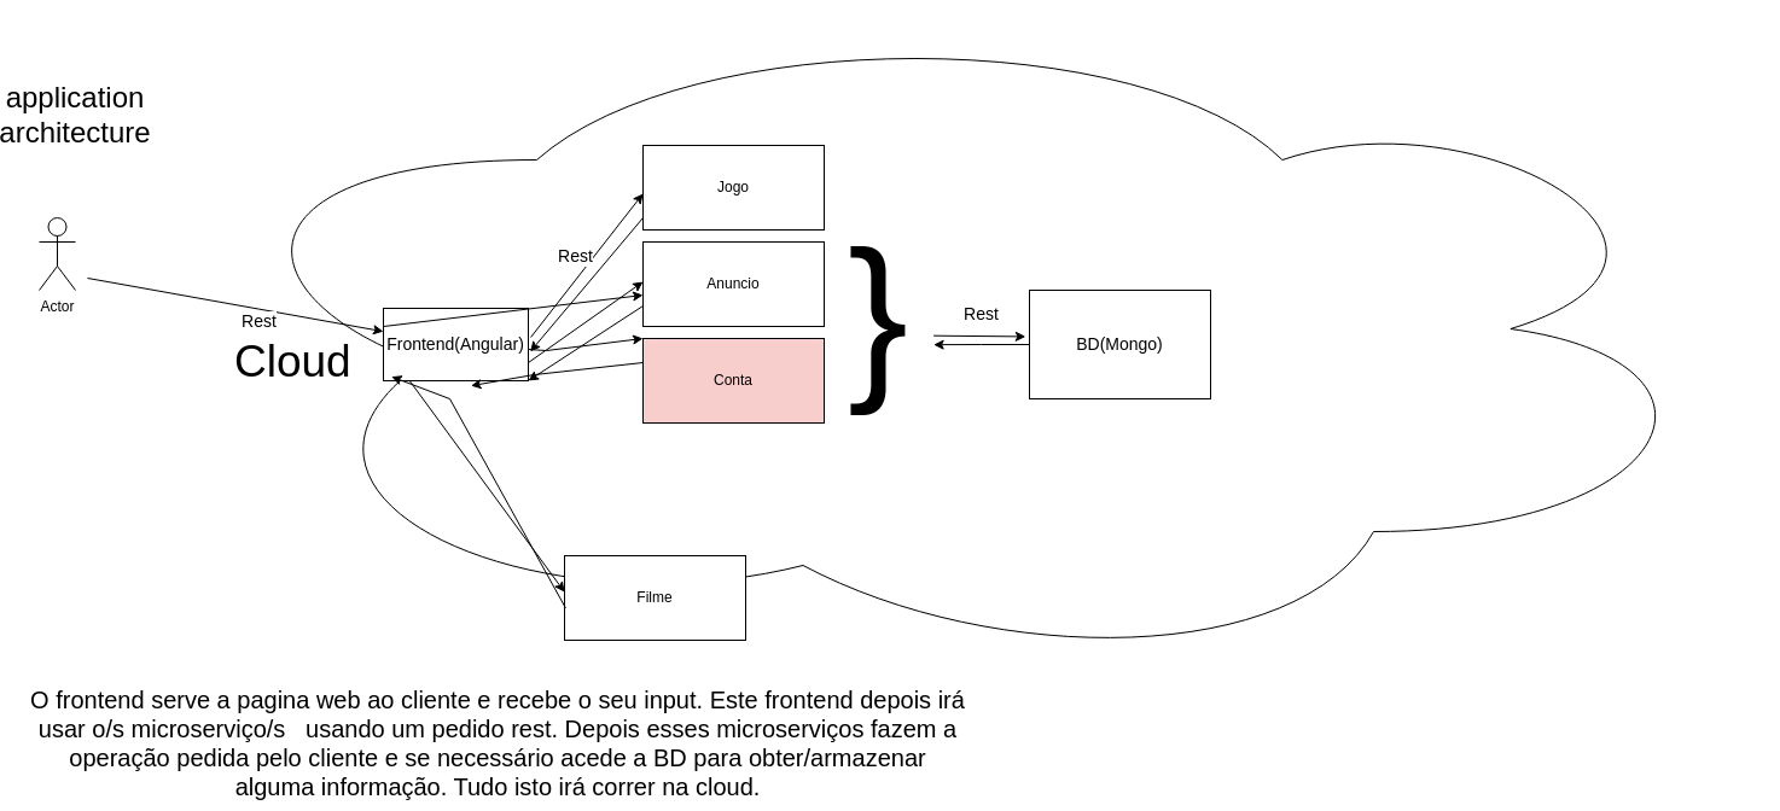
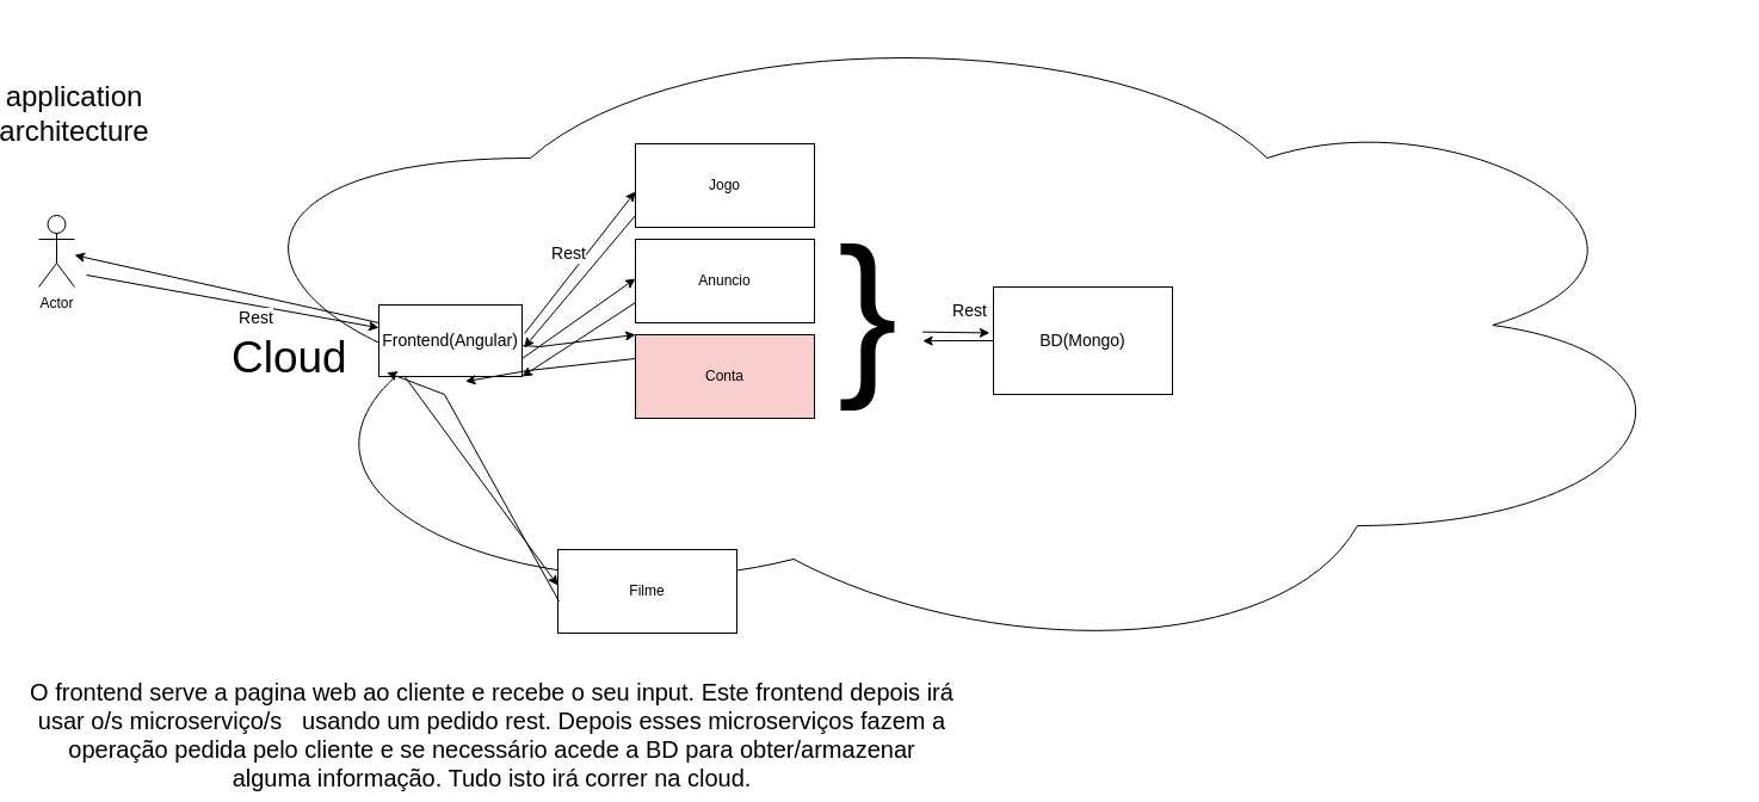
  <mxCell id="0" />
  <mxCell id="1" parent="0" />
  <mxCell id="2" value="&lt;div align=&quot;left&quot;&gt;&lt;font style=&quot;font-size: 37px;&quot;&gt;Cloud&lt;/font&gt;&lt;/div&gt;" style="ellipse;shape=cloud;whiteSpace=wrap;html=1;direction=west;align=left;" vertex="1" parent="1"><mxGeometry x="190" y="20" width="1260" height="560" as="geometry" /></mxCell>
- <mxCell id="3" value="&lt;font style=&quot;font-size: 14px;&quot;&gt;BD(Mongo)&lt;/font&gt;" style="rounded=0;whiteSpace=wrap;html=1;" vertex="1" parent="1"><mxGeometry x="850" y="240" width="150" height="90" as="geometry" /></mxCell>
+ <mxCell id="3" value="&lt;font style=&quot;font-size: 14px;&quot;&gt;BD(Mongo)&lt;/font&gt;" style="rounded=0;whiteSpace=wrap;html=1;" vertex="1" parent="1"><mxGeometry x="830" y="240" width="150" height="90" as="geometry" /></mxCell>
  <mxCell id="4" value="Actor" style="shape=umlActor;verticalLabelPosition=bottom;verticalAlign=top;html=1;outlineConnect=0;" vertex="1" parent="1"><mxGeometry x="30" y="180" width="30" height="60" as="geometry" /></mxCell>
  <mxCell id="5" value="&lt;font style=&quot;font-size: 14px;&quot;&gt;Frontend(Angular)&lt;/font&gt;" style="rounded=0;whiteSpace=wrap;html=1;" vertex="1" parent="1"><mxGeometry x="315" y="255" width="120" height="60" as="geometry" /></mxCell>
  <mxCell id="6" value="" style="endArrow=classic;html=1;rounded=0;" edge="1" parent="1" target="5"><mxGeometry width="50" height="50" relative="1" as="geometry"><mxPoint x="70" y="230" as="sourcePoint" /><mxPoint x="400" y="480" as="targetPoint" /><Array as="points" /></mxGeometry></mxCell>
  <mxCell id="7" value="&lt;font style=&quot;font-size: 14px;&quot;&gt;Rest&lt;/font&gt;" style="edgeLabel;html=1;align=center;verticalAlign=middle;resizable=0;points=[];" vertex="1" connectable="0" parent="6"><mxGeometry x="0.16" y="-2" relative="1" as="geometry"><mxPoint y="8" as="offset" /></mxGeometry></mxCell>
- <mxCell id="8" value="" style="endArrow=classic;html=1;rounded=0;exitX=0;exitY=0.25;exitDx=0;exitDy=0;" edge="1" parent="1" source="5" target="14"><mxGeometry width="50" height="50" relative="1" as="geometry"><mxPoint x="350" y="530" as="sourcePoint" /><mxPoint x="400" y="480" as="targetPoint" /></mxGeometry></mxCell>
+ <mxCell id="8" value="" style="endArrow=classic;html=1;rounded=0;exitX=0;exitY=0.25;exitDx=0;exitDy=0;" edge="1" parent="1" source="5" target="4"><mxGeometry width="50" height="50" relative="1" as="geometry"><mxPoint x="350" y="530" as="sourcePoint" /><mxPoint x="400" y="480" as="targetPoint" /></mxGeometry></mxCell>
  <mxCell id="9" value="" style="endArrow=classic;html=1;rounded=0;exitX=1.017;exitY=0.4;exitDx=0;exitDy=0;exitPerimeter=0;entryX=0;entryY=0.75;entryDx=0;entryDy=0;" edge="1" parent="1" source="5"><mxGeometry width="50" height="50" relative="1" as="geometry"><mxPoint x="630" y="380" as="sourcePoint" /><mxPoint x="530" as="targetPoint" y="160" /></mxGeometry></mxCell>
  <mxCell id="10" value="&lt;font style=&quot;font-size: 14px;&quot;&gt;Rest&lt;/font&gt;" style="edgeLabel;html=1;align=center;verticalAlign=middle;resizable=0;points=[];" vertex="1" connectable="0" parent="9"><mxGeometry x="-0.173" y="-3" relative="1" as="geometry"><mxPoint x="-4" y="-20" as="offset" /></mxGeometry></mxCell>
  <mxCell id="11" value="" style="endArrow=classic;html=1;rounded=0;exitX=1.017;exitY=0.4;exitDx=0;exitDy=0;exitPerimeter=0;entryX=1.014;entryY=0.597;entryDx=0;entryDy=0;entryPerimeter=0;" edge="1" parent="1" target="5"><mxGeometry width="50" height="50" relative="1" as="geometry"><mxPoint x="530" y="180" as="sourcePoint" /><mxPoint x="432" y="244" as="targetPoint" /><Array as="points" /></mxGeometry></mxCell>
  <mxCell id="12" value="&lt;font style=&quot;font-size: 24px;&quot;&gt;application architecture&lt;/font&gt;" style="text;html=1;align=center;verticalAlign=middle;whiteSpace=wrap;rounded=0;" vertex="1" parent="1"><mxGeometry x="30" y="80" width="60" height="30" as="geometry" /></mxCell>
  <mxCell id="13" value="&lt;font style=&quot;font-size: 20px;&quot;&gt;O frontend serve a pagina web ao cliente e recebe o seu input. Este frontend depois irá usar o/s microserviço/s &amp;nbsp; usando um pedido rest. Depois esses microserviços fazem a operação pedida pelo cliente e se necessário acede a BD para obter/armazenar alguma informação. Tudo isto irá correr na cloud.&lt;/font&gt;" style="text;html=1;align=center;verticalAlign=middle;whiteSpace=wrap;rounded=0;" vertex="1" parent="1"><mxGeometry x="20" y="580" width="780" height="70" as="geometry" /></mxCell>
  <mxCell id="14" value="Anuncio" style="rounded=0;whiteSpace=wrap;html=1;" vertex="1" parent="1"><mxGeometry x="530" y="200" width="150" height="70" as="geometry" /></mxCell>
  <mxCell id="15" value="Conta" style="rounded=0;whiteSpace=wrap;html=1;fillColor=#f8cecc;" vertex="1" parent="1"><mxGeometry x="530" y="280" width="150" height="70" as="geometry" /></mxCell>
  <mxCell id="16" value="Filme" style="rounded=0;whiteSpace=wrap;html=1;" vertex="1" parent="1"><mxGeometry x="465" y="460" width="150" height="70" as="geometry" /></mxCell>
  <mxCell id="17" value="Jogo" style="rounded=0;whiteSpace=wrap;html=1;" vertex="1" parent="1"><mxGeometry x="530" y="120" width="150" height="70" as="geometry" /></mxCell>
  <mxCell id="18" value="" style="endArrow=classic;html=1;rounded=0;exitX=1;exitY=0.75;exitDx=0;exitDy=0;entryX=0;entryY=0.75;entryDx=0;entryDy=0;" edge="1" parent="1" source="5"><mxGeometry width="50" height="50" relative="1" as="geometry"><mxPoint x="432" y="297" as="sourcePoint" /><mxPoint x="530" y="233" as="targetPoint" /></mxGeometry></mxCell>
  <mxCell id="19" value="" style="endArrow=classic;html=1;rounded=0;exitX=1.017;exitY=0.4;exitDx=0;exitDy=0;exitPerimeter=0;entryX=1;entryY=1;entryDx=0;entryDy=0;" edge="1" parent="1" target="5"><mxGeometry width="50" height="50" relative="1" as="geometry"><mxPoint x="530" y="253" as="sourcePoint" /><mxPoint x="432" y="317" as="targetPoint" /></mxGeometry></mxCell>
  <mxCell id="20" value="" style="endArrow=classic;html=1;rounded=0;entryX=0;entryY=0.75;entryDx=0;entryDy=0;" edge="1" parent="1" source="5"><mxGeometry width="50" height="50" relative="1" as="geometry"><mxPoint x="440" y="340" as="sourcePoint" /><mxPoint x="530" y="280" as="targetPoint" /><Array as="points"><mxPoint x="450" y="290" /></Array></mxGeometry></mxCell>
  <mxCell id="21" value="" style="endArrow=classic;html=1;rounded=0;exitX=1.017;exitY=0.4;exitDx=0;exitDy=0;exitPerimeter=0;entryX=0.604;entryY=1.069;entryDx=0;entryDy=0;entryPerimeter=0;" edge="1" parent="1" target="5"><mxGeometry width="50" height="50" relative="1" as="geometry"><mxPoint x="530" y="300" as="sourcePoint" /><mxPoint x="432" y="364" as="targetPoint" /><Array as="points"><mxPoint x="440" y="310" /></Array></mxGeometry></mxCell>
  <mxCell id="22" value="" style="endArrow=classic;html=1;rounded=0;exitX=0.181;exitY=1;exitDx=0;exitDy=0;exitPerimeter=0;entryX=0;entryY=0.429;entryDx=0;entryDy=0;entryPerimeter=0;" edge="1" parent="1" source="5" target="16"><mxGeometry width="50" height="50" relative="1" as="geometry"><mxPoint x="355" y="364" as="sourcePoint" /><mxPoint x="453" y="300" as="targetPoint" /></mxGeometry></mxCell>
  <mxCell id="23" value="" style="endArrow=classic;html=1;rounded=0;exitX=0.006;exitY=0.619;exitDx=0;exitDy=0;exitPerimeter=0;entryX=0.056;entryY=0.944;entryDx=0;entryDy=0;entryPerimeter=0;" edge="1" parent="1" source="16" target="5"><mxGeometry width="50" height="50" relative="1" as="geometry"><mxPoint x="453" y="320" as="sourcePoint" /><mxPoint x="355" y="384" as="targetPoint" /><Array as="points"><mxPoint x="370" y="330" /></Array></mxGeometry></mxCell>
  <mxCell id="24" value="&lt;font style=&quot;font-size: 150px;&quot;&gt;}&lt;/font&gt;" style="text;html=1;align=center;verticalAlign=middle;whiteSpace=wrap;rounded=0;" vertex="1" parent="1"><mxGeometry x="680" y="90" width="90" height="340" as="geometry" /></mxCell>
  <mxCell id="25" value="" style="endArrow=classic;html=1;rounded=0;exitX=1.007;exitY=0.552;exitDx=0;exitDy=0;exitPerimeter=0;entryX=-0.021;entryY=0.427;entryDx=0;entryDy=0;entryPerimeter=0;" edge="1" parent="1" source="24" target="3"><mxGeometry width="50" height="50" relative="1" as="geometry"><mxPoint x="690" y="240" as="sourcePoint" /><mxPoint x="969" y="278" as="targetPoint" /></mxGeometry></mxCell>
  <mxCell id="26" style="edgeStyle=orthogonalEdgeStyle;rounded=0;orthogonalLoop=1;jettySize=auto;html=1;entryX=1.007;entryY=0.574;entryDx=0;entryDy=0;entryPerimeter=0;" edge="1" parent="1" source="3" target="24"><mxGeometry relative="1" as="geometry" /></mxCell>
  <mxCell id="27" value="&lt;font style=&quot;font-size: 14px;&quot;&gt;Rest&lt;/font&gt;" style="edgeLabel;html=1;align=center;verticalAlign=middle;resizable=0;points=[];" vertex="1" connectable="0" parent="1"><mxGeometry x="809.996" y="259.997" as="geometry" /></mxCell>
